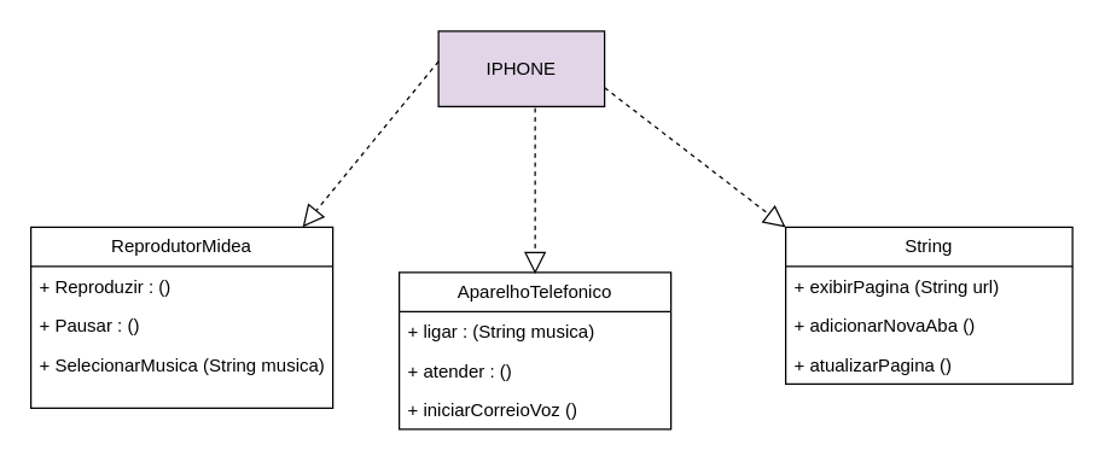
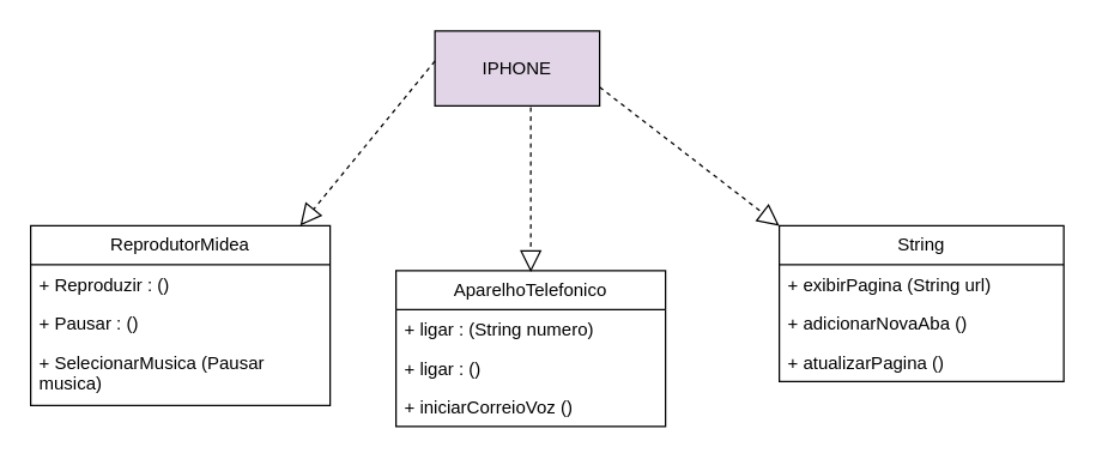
  <mxCell id="0" />
  <mxCell id="1" parent="0" />
  <mxCell id="2" value="IPHONE" style="html=1;whiteSpace=wrap;fillColor=#e1d5e7;" vertex="1" parent="1"><mxGeometry x="290" y="20" width="110" height="50" as="geometry" /></mxCell>
  <mxCell id="3" value="ReprodutorMidea" style="swimlane;fontStyle=0;childLayout=stackLayout;horizontal=1;startSize=26;fillColor=none;horizontalStack=0;resizeParent=1;resizeParentMax=0;resizeLast=0;collapsible=1;marginBottom=0;whiteSpace=wrap;html=1;" vertex="1" parent="1"><mxGeometry x="20" y="150" width="200" height="120" as="geometry" /></mxCell>
  <mxCell id="4" value="+ Reproduzir : ()&lt;div&gt;&lt;br&gt;&lt;/div&gt;" style="text;strokeColor=none;fillColor=none;align=left;verticalAlign=top;spacingLeft=4;spacingRight=4;overflow=hidden;rotatable=0;points=[[0,0.5],[1,0.5]];portConstraint=eastwest;whiteSpace=wrap;html=1;" vertex="1" parent="3"><mxGeometry y="26" width="200" height="26" as="geometry" /></mxCell>
  <mxCell id="5" value="+ Pausar : ()" style="text;strokeColor=none;fillColor=none;align=left;verticalAlign=top;spacingLeft=4;spacingRight=4;overflow=hidden;rotatable=0;points=[[0,0.5],[1,0.5]];portConstraint=eastwest;whiteSpace=wrap;html=1;" vertex="1" parent="3"><mxGeometry y="52" width="200" height="26" as="geometry" /></mxCell>
- <mxCell id="6" value="+ SelecionarMusica (String musica)" style="text;strokeColor=none;fillColor=none;align=left;verticalAlign=top;spacingLeft=4;spacingRight=4;overflow=hidden;rotatable=0;points=[[0,0.5],[1,0.5]];portConstraint=eastwest;whiteSpace=wrap;html=1;" vertex="1" parent="3"><mxGeometry y="78" width="200" height="42" as="geometry" /></mxCell>
+ <mxCell id="6" value="+ SelecionarMusica (Pausar musica)" style="text;strokeColor=none;fillColor=none;align=left;verticalAlign=top;spacingLeft=4;spacingRight=4;overflow=hidden;rotatable=0;points=[[0,0.5],[1,0.5]];portConstraint=eastwest;whiteSpace=wrap;html=1;" vertex="1" parent="3"><mxGeometry y="78" width="200" height="42" as="geometry" /></mxCell>
  <mxCell id="7" value="AparelhoTelefonico" style="swimlane;fontStyle=0;childLayout=stackLayout;horizontal=1;startSize=26;fillColor=none;horizontalStack=0;resizeParent=1;resizeParentMax=0;resizeLast=0;collapsible=1;marginBottom=0;whiteSpace=wrap;html=1;" vertex="1" parent="1"><mxGeometry x="264" y="180" width="180" height="104" as="geometry" /></mxCell>
- <mxCell id="8" value="+ ligar : (String musica)&lt;span style=&quot;white-space: pre;&quot;&gt;&#09;&lt;/span&gt;&lt;span style=&quot;white-space: pre;&quot;&gt;&#09;&lt;/span&gt;" style="text;strokeColor=none;fillColor=none;align=left;verticalAlign=top;spacingLeft=4;spacingRight=4;overflow=hidden;rotatable=0;points=[[0,0.5],[1,0.5]];portConstraint=eastwest;whiteSpace=wrap;html=1;" vertex="1" parent="7"><mxGeometry y="26" width="180" height="26" as="geometry" /></mxCell>
- <mxCell id="9" value="+ atender : ()" style="text;strokeColor=none;fillColor=none;align=left;verticalAlign=top;spacingLeft=4;spacingRight=4;overflow=hidden;rotatable=0;points=[[0,0.5],[1,0.5]];portConstraint=eastwest;whiteSpace=wrap;html=1;" vertex="1" parent="7"><mxGeometry y="52" width="180" height="26" as="geometry" /></mxCell>
+ <mxCell id="8" value="+ ligar : (String numero)&lt;span style=&quot;white-space: pre;&quot;&gt;&#09;&lt;/span&gt;&lt;span style=&quot;white-space: pre;&quot;&gt;&#09;&lt;/span&gt;" style="text;strokeColor=none;fillColor=none;align=left;verticalAlign=top;spacingLeft=4;spacingRight=4;overflow=hidden;rotatable=0;points=[[0,0.5],[1,0.5]];portConstraint=eastwest;whiteSpace=wrap;html=1;" vertex="1" parent="7"><mxGeometry y="26" width="180" height="26" as="geometry" /></mxCell>
+ <mxCell id="9" value="+ ligar : ()" style="text;strokeColor=none;fillColor=none;align=left;verticalAlign=top;spacingLeft=4;spacingRight=4;overflow=hidden;rotatable=0;points=[[0,0.5],[1,0.5]];portConstraint=eastwest;whiteSpace=wrap;html=1;" vertex="1" parent="7"><mxGeometry y="52" width="180" height="26" as="geometry" /></mxCell>
  <mxCell id="10" value="+ iniciarCorreioVoz ()" style="text;strokeColor=none;fillColor=none;align=left;verticalAlign=top;spacingLeft=4;spacingRight=4;overflow=hidden;rotatable=0;points=[[0,0.5],[1,0.5]];portConstraint=eastwest;whiteSpace=wrap;html=1;" vertex="1" parent="7"><mxGeometry y="78" width="180" height="26" as="geometry" /></mxCell>
  <mxCell id="11" value="String" style="swimlane;fontStyle=0;childLayout=stackLayout;horizontal=1;startSize=26;fillColor=none;horizontalStack=0;resizeParent=1;resizeParentMax=0;resizeLast=0;collapsible=1;marginBottom=0;whiteSpace=wrap;html=1;" vertex="1" parent="1"><mxGeometry x="520" y="150" width="190" height="104" as="geometry" /></mxCell>
  <mxCell id="12" value="+ exibirPagina (String url)" style="text;strokeColor=none;fillColor=none;align=left;verticalAlign=top;spacingLeft=4;spacingRight=4;overflow=hidden;rotatable=0;points=[[0,0.5],[1,0.5]];portConstraint=eastwest;whiteSpace=wrap;html=1;" vertex="1" parent="11"><mxGeometry y="26" width="190" height="26" as="geometry" /></mxCell>
  <mxCell id="13" value="+ adicionarNovaAba ()" style="text;strokeColor=none;fillColor=none;align=left;verticalAlign=top;spacingLeft=4;spacingRight=4;overflow=hidden;rotatable=0;points=[[0,0.5],[1,0.5]];portConstraint=eastwest;whiteSpace=wrap;html=1;" vertex="1" parent="11"><mxGeometry y="52" width="190" height="26" as="geometry" /></mxCell>
  <mxCell id="14" value="+ atualizarPagina ()" style="text;strokeColor=none;fillColor=none;align=left;verticalAlign=top;spacingLeft=4;spacingRight=4;overflow=hidden;rotatable=0;points=[[0,0.5],[1,0.5]];portConstraint=eastwest;whiteSpace=wrap;html=1;" vertex="1" parent="11"><mxGeometry y="78" width="190" height="26" as="geometry" /></mxCell>
  <mxCell id="15" value="" style="endArrow=block;dashed=1;endFill=0;endSize=12;html=1;rounded=0;exitX=0;exitY=1;exitDx=0;exitDy=0;" edge="1" parent="1"><mxGeometry width="160" relative="1" as="geometry"><mxPoint x="290" y="40" as="sourcePoint" /><mxPoint x="200" y="150" as="targetPoint" /></mxGeometry></mxCell>
  <mxCell id="16" value="" style="endArrow=block;dashed=1;endFill=0;endSize=12;html=1;rounded=0;exitX=0.607;exitY=1;exitDx=0;exitDy=0;exitPerimeter=0;" edge="1" parent="1"><mxGeometry width="160" relative="1" as="geometry"><mxPoint x="354" y="71" as="sourcePoint" /><mxPoint x="354.02" y="181" as="targetPoint" /></mxGeometry></mxCell>
  <mxCell id="17" value="" style="endArrow=block;dashed=1;endFill=0;endSize=12;html=1;rounded=0;exitX=1;exitY=0.75;exitDx=0;exitDy=0;" edge="1" parent="1" source="2"><mxGeometry width="160" relative="1" as="geometry"><mxPoint x="510" y="38" as="sourcePoint" /><mxPoint x="520" y="150" as="targetPoint" /></mxGeometry></mxCell>
